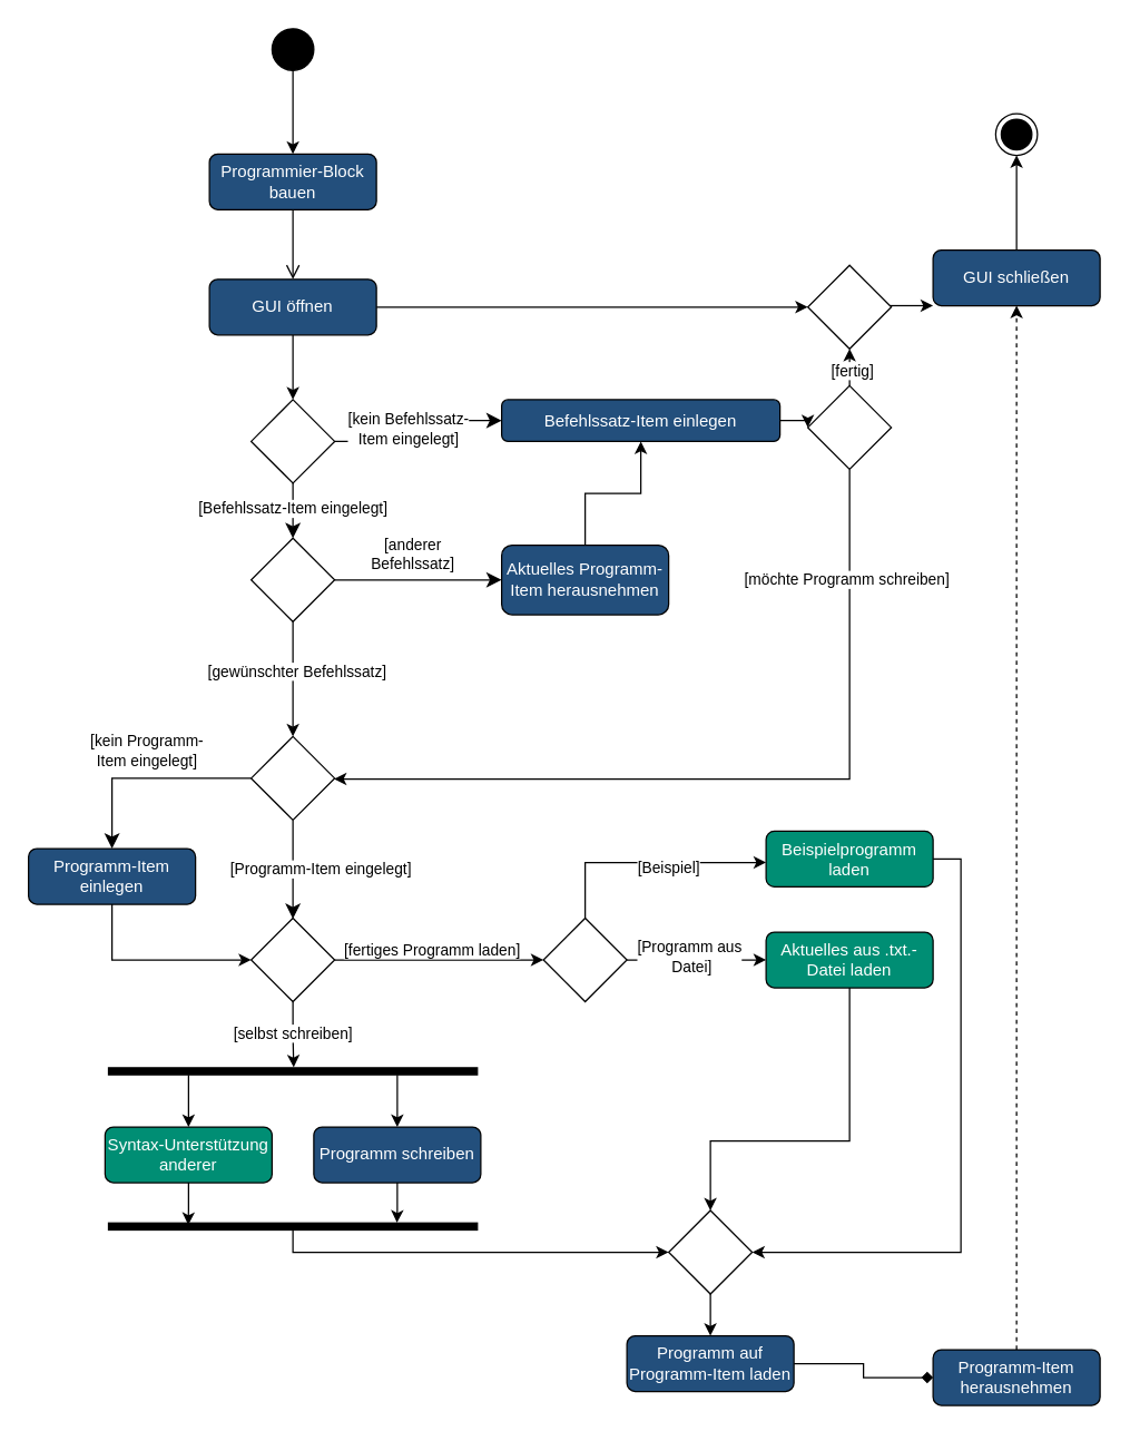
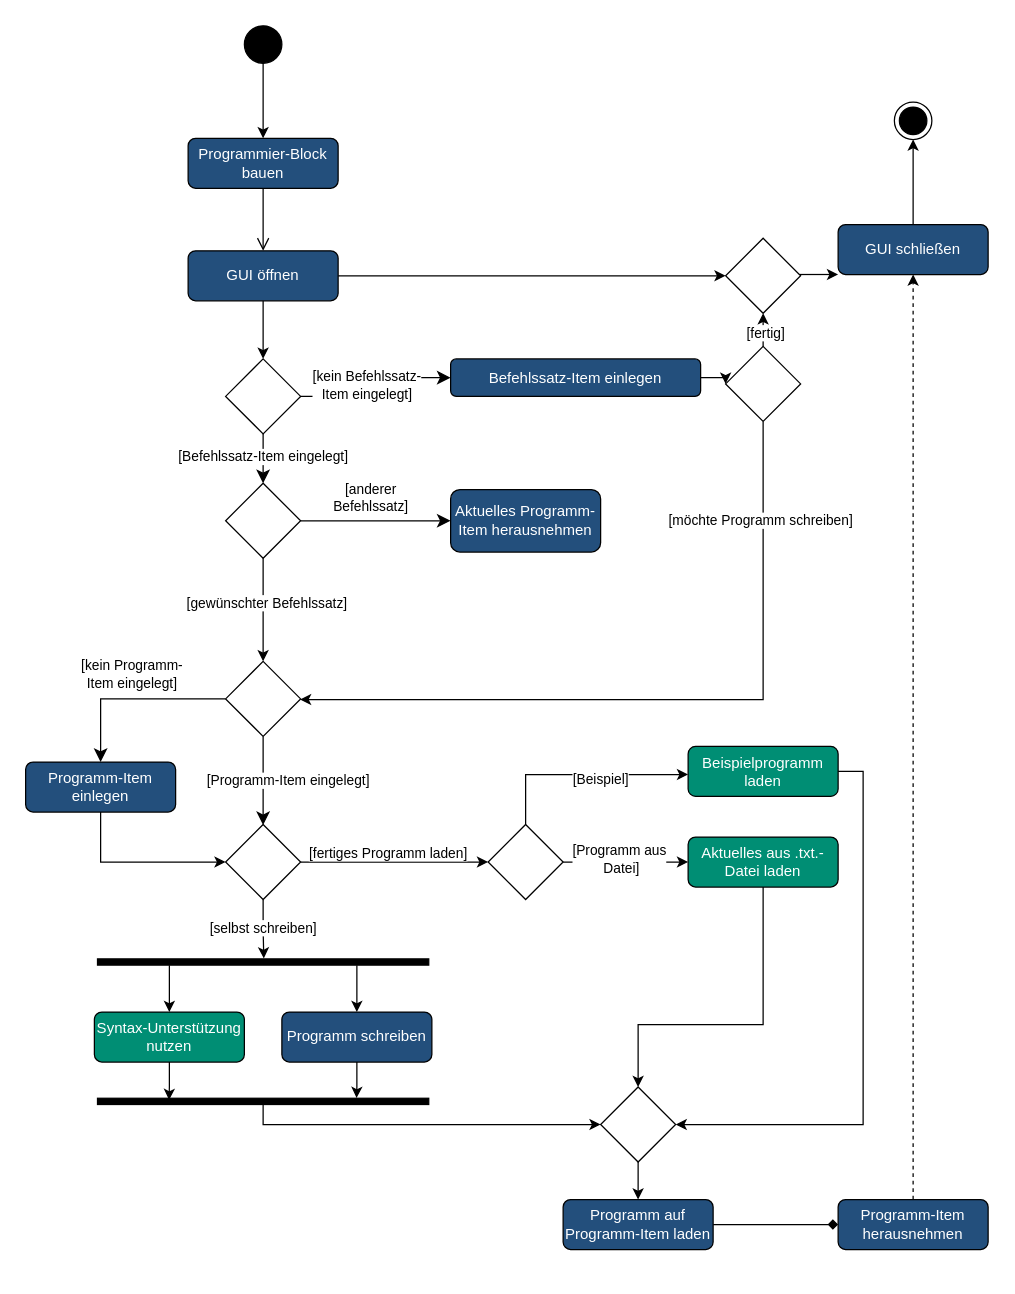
  <mxCell id="0" />
  <mxCell id="1" parent="0" />
  <mxCell id="2" value="" style="rounded=0;html=1;jettySize=auto;orthogonalLoop=1;fontSize=11;endArrow=open;endFill=1;endSize=8;strokeWidth=1;shadow=0;labelBackgroundColor=default;edgeStyle=orthogonalEdgeStyle;" parent="1" source="3" target="14" edge="1"><mxGeometry relative="1" as="geometry"><mxPoint x="210" y="80" as="targetPoint" /></mxGeometry></mxCell>
  <mxCell id="3" value="Programmier-Block bauen" style="rounded=1;whiteSpace=wrap;html=1;fontSize=12;glass=0;strokeWidth=1;shadow=0;fontColor=#ffffff;fillColor=#234f7c;" parent="1" vertex="1"><mxGeometry x="150" y="110" width="120" height="40" as="geometry" /></mxCell>
  <mxCell id="4" style="edgeStyle=orthogonalEdgeStyle;rounded=0;orthogonalLoop=1;jettySize=auto;html=1;" parent="1" source="18" target="25" edge="1"><mxGeometry relative="1" as="geometry"><Array as="points"><mxPoint x="610" y="559" /></Array><mxPoint x="400" y="569" as="targetPoint" /></mxGeometry></mxCell>
  <mxCell id="5" value="[möchte Programm schreiben]" style="edgeLabel;html=1;align=center;verticalAlign=middle;resizable=0;points=[];" vertex="1" connectable="0" parent="4"><mxGeometry x="-0.735" y="-3" relative="1" as="geometry"><mxPoint as="offset" /></mxGeometry></mxCell>
  <mxCell id="6" style="edgeStyle=orthogonalEdgeStyle;rounded=0;orthogonalLoop=1;jettySize=auto;html=1;" parent="1" source="22" target="16" edge="1"><mxGeometry relative="1" as="geometry"><Array as="points"><mxPoint x="610" y="199" /></Array></mxGeometry></mxCell>
  <mxCell id="7" value="Befehlssatz-Item einlegen" style="rounded=1;whiteSpace=wrap;html=1;fontSize=12;glass=0;strokeWidth=1;shadow=0;fontColor=#ffffff;fillColor=#234F7C;" parent="1" vertex="1"><mxGeometry x="360" y="286.5" width="200" height="30" as="geometry" /></mxCell>
- <mxCell id="8" style="edgeStyle=orthogonalEdgeStyle;rounded=0;orthogonalLoop=1;jettySize=auto;html=1;" parent="1" source="9" target="7" edge="1"><mxGeometry relative="1" as="geometry" /></mxCell>
  <mxCell id="9" value="Aktuelles Programm-Item herausnehmen" style="rounded=1;whiteSpace=wrap;html=1;fontSize=12;glass=0;strokeWidth=1;shadow=0;fontColor=#ffffff;fillColor=#234F7C;" parent="1" vertex="1"><mxGeometry x="360" y="391" width="120" height="50" as="geometry" /></mxCell>
  <mxCell id="10" style="edgeStyle=orthogonalEdgeStyle;rounded=0;orthogonalLoop=1;jettySize=auto;html=1;" parent="1" source="11" target="3" edge="1"><mxGeometry relative="1" as="geometry" /></mxCell>
  <mxCell id="11" value="" style="ellipse;fillColor=strokeColor;html=1;" parent="1" vertex="1"><mxGeometry x="195" y="20" width="30" height="30" as="geometry" /></mxCell>
  <mxCell id="12" style="edgeStyle=orthogonalEdgeStyle;rounded=0;orthogonalLoop=1;jettySize=auto;html=1;" parent="1" source="14" target="37" edge="1"><mxGeometry relative="1" as="geometry"><mxPoint x="210" y="264" as="targetPoint" /></mxGeometry></mxCell>
  <mxCell id="13" style="edgeStyle=orthogonalEdgeStyle;rounded=0;orthogonalLoop=1;jettySize=auto;html=1;" parent="1" source="14" target="22" edge="1"><mxGeometry relative="1" as="geometry" /></mxCell>
  <mxCell id="14" value="GUI öffnen" style="rounded=1;whiteSpace=wrap;html=1;fontSize=12;glass=0;strokeWidth=1;shadow=0;fillColor=#234F7C;fontColor=#ffffff;" parent="1" vertex="1"><mxGeometry x="150" y="200" width="120" height="40" as="geometry" /></mxCell>
  <mxCell id="15" style="edgeStyle=orthogonalEdgeStyle;rounded=0;orthogonalLoop=1;jettySize=auto;html=1;" parent="1" source="16" target="19" edge="1"><mxGeometry relative="1" as="geometry" /></mxCell>
  <mxCell id="16" value="GUI schließen" style="rounded=1;whiteSpace=wrap;html=1;fontSize=12;glass=0;strokeWidth=1;shadow=0;fillColor=#234F7C;fontColor=#ffffff;" parent="1" vertex="1"><mxGeometry x="670" y="179" width="120" height="40" as="geometry" /></mxCell>
  <mxCell id="17" value="" style="edgeStyle=orthogonalEdgeStyle;rounded=0;orthogonalLoop=1;jettySize=auto;html=1;" parent="1" source="7" target="18" edge="1"><mxGeometry relative="1" as="geometry"><mxPoint x="480" y="307" as="sourcePoint" /><mxPoint x="210" y="539" as="targetPoint" /><Array as="points" /></mxGeometry></mxCell>
  <mxCell id="18" value="" style="rhombus;whiteSpace=wrap;html=1;shadow=0;fontFamily=Helvetica;fontSize=12;align=center;strokeWidth=1;spacing=6;spacingTop=-4;" parent="1" vertex="1"><mxGeometry x="580" y="276.5" width="60" height="60" as="geometry" /></mxCell>
  <mxCell id="19" value="" style="ellipse;html=1;shape=endState;fillColor=strokeColor;" parent="1" vertex="1"><mxGeometry x="715" y="81" width="30" height="30" as="geometry" /></mxCell>
  <mxCell id="20" value="" style="edgeStyle=orthogonalEdgeStyle;rounded=0;orthogonalLoop=1;jettySize=auto;html=1;" parent="1" source="18" target="22" edge="1"><mxGeometry relative="1" as="geometry"><mxPoint x="610" y="277" as="sourcePoint" /><mxPoint x="670" y="199" as="targetPoint" /><Array as="points" /></mxGeometry></mxCell>
  <mxCell id="21" value="[fertig]" style="edgeLabel;html=1;align=center;verticalAlign=middle;resizable=0;points=[];" vertex="1" connectable="0" parent="20"><mxGeometry x="0.432" y="-1" relative="1" as="geometry"><mxPoint as="offset" /></mxGeometry></mxCell>
  <mxCell id="22" value="" style="rhombus;whiteSpace=wrap;html=1;shadow=0;fontFamily=Helvetica;fontSize=12;align=center;strokeWidth=1;spacing=6;spacingTop=-4;" parent="1" vertex="1"><mxGeometry x="580" y="190" width="60" height="60" as="geometry" /></mxCell>
  <mxCell id="23" value="[Programm-Item eingelegt]" style="rounded=0;html=1;jettySize=auto;orthogonalLoop=1;fontSize=11;endArrow=classic;endFill=1;endSize=8;strokeWidth=1;shadow=0;labelBackgroundColor=default;edgeStyle=orthogonalEdgeStyle;" parent="1" source="25" edge="1"><mxGeometry y="20" relative="1" as="geometry"><mxPoint as="offset" /><mxPoint x="210" y="659.5" as="targetPoint" /></mxGeometry></mxCell>
  <mxCell id="24" value="[kein Programm-&lt;br&gt;Item eingelegt]" style="edgeStyle=orthogonalEdgeStyle;rounded=0;html=1;jettySize=auto;orthogonalLoop=1;fontSize=11;endArrow=classic;endFill=1;endSize=8;strokeWidth=1;shadow=0;labelBackgroundColor=default;" parent="1" source="25" target="27" edge="1"><mxGeometry y="-20" relative="1" as="geometry"><mxPoint as="offset" /><mxPoint x="282" y="571.5" as="sourcePoint" /><mxPoint x="130" y="689" as="targetPoint" /><Array as="points" /></mxGeometry></mxCell>
  <mxCell id="25" value="" style="rhombus;whiteSpace=wrap;html=1;shadow=0;fontFamily=Helvetica;fontSize=12;align=center;strokeWidth=1;spacing=6;spacingTop=-4;" parent="1" vertex="1"><mxGeometry x="180" y="528.5" width="60" height="60" as="geometry" /></mxCell>
  <mxCell id="26" style="edgeStyle=orthogonalEdgeStyle;rounded=0;orthogonalLoop=1;jettySize=auto;html=1;" parent="1" source="27" target="34" edge="1"><mxGeometry relative="1" as="geometry"><mxPoint x="10" y="639" as="targetPoint" /><Array as="points"><mxPoint x="80" y="689" /></Array></mxGeometry></mxCell>
  <mxCell id="27" value="Programm-Item einlegen" style="rounded=1;whiteSpace=wrap;html=1;fontSize=12;glass=0;strokeWidth=1;shadow=0;fontColor=#ffffff;fillColor=#234F7C;" parent="1" vertex="1"><mxGeometry x="20" y="609" width="120" height="40" as="geometry" /></mxCell>
- <mxCell id="28" value="Syntax-Unterstützung anderer" style="rounded=1;whiteSpace=wrap;html=1;fontSize=12;glass=0;strokeWidth=1;shadow=0;fontColor=#ffffff;fillColor=#008e74;" parent="1" vertex="1"><mxGeometry x="75" y="809" width="120" height="40" as="geometry" /></mxCell>
+ <mxCell id="28" value="Syntax-Unterstützung nutzen" style="rounded=1;whiteSpace=wrap;html=1;fontSize=12;glass=0;strokeWidth=1;shadow=0;fontColor=#ffffff;fillColor=#008e74;" parent="1" vertex="1"><mxGeometry x="75" y="809" width="120" height="40" as="geometry" /></mxCell>
  <mxCell id="29" style="edgeStyle=orthogonalEdgeStyle;rounded=0;orthogonalLoop=1;jettySize=auto;html=1;" parent="1" source="63" target="61" edge="1"><mxGeometry relative="1" as="geometry"><Array as="points"><mxPoint x="610" y="819" /><mxPoint x="510" y="819" /></Array></mxGeometry></mxCell>
  <mxCell id="30" value="Beispielprogramm laden" style="rounded=1;whiteSpace=wrap;html=1;fontSize=12;glass=0;strokeWidth=1;shadow=0;fontColor=#ffffff;fillColor=#008e74;" parent="1" vertex="1"><mxGeometry x="550" y="596.5" width="120" height="40" as="geometry" /></mxCell>
  <mxCell id="31" value="Programm schreiben" style="rounded=1;whiteSpace=wrap;html=1;fontSize=12;glass=0;strokeWidth=1;shadow=0;fontColor=#ffffff;fillColor=#234F7C;" parent="1" vertex="1"><mxGeometry x="225" y="809" width="120" height="40" as="geometry" /></mxCell>
  <mxCell id="32" style="edgeStyle=orthogonalEdgeStyle;rounded=0;orthogonalLoop=1;jettySize=auto;html=1;entryX=-0.073;entryY=0.498;entryDx=0;entryDy=0;entryPerimeter=0;" parent="1" source="34" target="44" edge="1"><mxGeometry relative="1" as="geometry"><mxPoint x="210" y="759" as="targetPoint" /></mxGeometry></mxCell>
  <mxCell id="33" value="[selbst schreiben]" style="edgeLabel;html=1;align=center;verticalAlign=middle;resizable=0;points=[];" vertex="1" connectable="0" parent="32"><mxGeometry x="-0.068" y="-1" relative="1" as="geometry"><mxPoint as="offset" /></mxGeometry></mxCell>
  <mxCell id="34" value="" style="rhombus;whiteSpace=wrap;html=1;shadow=0;fontFamily=Helvetica;fontSize=12;align=center;strokeWidth=1;spacing=6;spacingTop=-4;" parent="1" vertex="1"><mxGeometry x="180" y="659" width="60" height="60" as="geometry" /></mxCell>
  <mxCell id="35" value="[Befehlssatz-Item eingelegt]" style="rounded=0;html=1;jettySize=auto;orthogonalLoop=1;fontSize=11;endArrow=classic;endFill=1;endSize=8;strokeWidth=1;shadow=0;labelBackgroundColor=default;edgeStyle=orthogonalEdgeStyle;" parent="1" source="37" target="41" edge="1"><mxGeometry x="-0.121" relative="1" as="geometry"><mxPoint as="offset" /></mxGeometry></mxCell>
  <mxCell id="36" value="[kein Befehlssatz-&lt;br&gt;Item eingelegt]" style="edgeStyle=orthogonalEdgeStyle;rounded=0;html=1;jettySize=auto;orthogonalLoop=1;fontSize=11;endArrow=classic;endFill=1;endSize=8;strokeWidth=1;shadow=0;labelBackgroundColor=default;" parent="1" source="37" target="7" edge="1"><mxGeometry x="-0.222" y="9" relative="1" as="geometry"><mxPoint as="offset" /><mxPoint x="282" y="298" as="sourcePoint" /><mxPoint x="360" y="298.5" as="targetPoint" /></mxGeometry></mxCell>
  <mxCell id="37" value="" style="rhombus;whiteSpace=wrap;html=1;shadow=0;fontFamily=Helvetica;fontSize=12;align=center;strokeWidth=1;spacing=6;spacingTop=-4;" parent="1" vertex="1"><mxGeometry x="180" y="286.5" width="60" height="60" as="geometry" /></mxCell>
  <mxCell id="38" value="[anderer &lt;br&gt;Befehlssatz]" style="rounded=0;html=1;jettySize=auto;orthogonalLoop=1;fontSize=11;endArrow=classic;endFill=1;endSize=8;strokeWidth=1;shadow=0;labelBackgroundColor=default;edgeStyle=orthogonalEdgeStyle;" parent="1" source="41" target="9" edge="1"><mxGeometry x="-0.067" y="18" relative="1" as="geometry"><mxPoint as="offset" /><mxPoint x="360" y="428.5" as="targetPoint" /></mxGeometry></mxCell>
  <mxCell id="39" style="edgeStyle=orthogonalEdgeStyle;rounded=0;orthogonalLoop=1;jettySize=auto;html=1;" parent="1" source="41" target="25" edge="1"><mxGeometry relative="1" as="geometry"><mxPoint x="210" y="521.5" as="targetPoint" /></mxGeometry></mxCell>
  <mxCell id="40" value="[gewünschter Befehlssatz]" style="edgeLabel;html=1;align=center;verticalAlign=middle;resizable=0;points=[];" parent="39" vertex="1" connectable="0"><mxGeometry x="-0.147" y="2" relative="1" as="geometry"><mxPoint as="offset" /></mxGeometry></mxCell>
  <mxCell id="41" value="" style="rhombus;whiteSpace=wrap;html=1;shadow=0;fontFamily=Helvetica;fontSize=12;align=center;strokeWidth=1;spacing=6;spacingTop=-4;" parent="1" vertex="1"><mxGeometry x="180" y="386" width="60" height="60" as="geometry" /></mxCell>
  <mxCell id="42" style="edgeStyle=orthogonalEdgeStyle;rounded=0;orthogonalLoop=1;jettySize=auto;html=1;" parent="1" source="44" target="28" edge="1"><mxGeometry relative="1" as="geometry"><Array as="points"><mxPoint x="135" y="789" /><mxPoint x="135" y="789" /></Array></mxGeometry></mxCell>
  <mxCell id="43" style="edgeStyle=orthogonalEdgeStyle;rounded=0;orthogonalLoop=1;jettySize=auto;html=1;" parent="1" source="44" target="31" edge="1"><mxGeometry relative="1" as="geometry"><Array as="points"><mxPoint x="285" y="789" /><mxPoint x="285" y="789" /></Array></mxGeometry></mxCell>
  <mxCell id="44" value="" style="html=1;points=[];perimeter=orthogonalPerimeter;fillColor=strokeColor;rotation=90;" parent="1" vertex="1"><mxGeometry x="207.5" y="636.5" width="5" height="265" as="geometry" /></mxCell>
  <mxCell id="45" style="edgeStyle=orthogonalEdgeStyle;rounded=0;orthogonalLoop=1;jettySize=auto;html=1;exitX=0.632;exitY=0.491;exitDx=0;exitDy=0;exitPerimeter=0;" edge="1" parent="1" source="46" target="61"><mxGeometry relative="1" as="geometry"><Array as="points"><mxPoint x="210" y="881" /><mxPoint x="210" y="899" /></Array></mxGeometry></mxCell>
  <mxCell id="46" value="" style="html=1;points=[];perimeter=orthogonalPerimeter;fillColor=strokeColor;rotation=90;" parent="1" vertex="1"><mxGeometry x="207.5" y="748" width="5" height="265" as="geometry" /></mxCell>
  <mxCell id="47" style="edgeStyle=orthogonalEdgeStyle;rounded=0;orthogonalLoop=1;jettySize=auto;html=1;entryX=0.273;entryY=0.784;entryDx=0;entryDy=0;entryPerimeter=0;" parent="1" source="28" target="46" edge="1"><mxGeometry relative="1" as="geometry" /></mxCell>
  <mxCell id="48" style="edgeStyle=orthogonalEdgeStyle;rounded=0;orthogonalLoop=1;jettySize=auto;html=1;entryX=-0.053;entryY=0.218;entryDx=0;entryDy=0;entryPerimeter=0;" parent="1" source="31" target="46" edge="1"><mxGeometry relative="1" as="geometry" /></mxCell>
  <mxCell id="49" style="edgeStyle=orthogonalEdgeStyle;rounded=0;orthogonalLoop=1;jettySize=auto;html=1;endArrow=diamond;" edge="1" parent="1" source="50" target="52"><mxGeometry relative="1" as="geometry" /></mxCell>
  <mxCell id="50" value="Programm auf Programm-Item laden" style="rounded=1;whiteSpace=wrap;html=1;fontSize=12;glass=0;strokeWidth=1;shadow=0;fontColor=#ffffff;fillColor=#234F7C;" parent="1" vertex="1"><mxGeometry x="450" y="959" width="120" height="40" as="geometry" /></mxCell>
  <mxCell id="51" style="edgeStyle=orthogonalEdgeStyle;rounded=0;orthogonalLoop=1;jettySize=auto;html=1;dashed=1;" parent="1" source="52" target="16" edge="1"><mxGeometry relative="1" as="geometry" /></mxCell>
- <mxCell id="52" value="Programm-Item herausnehmen" style="rounded=1;whiteSpace=wrap;html=1;fontSize=12;glass=0;strokeWidth=1;shadow=0;fontColor=#ffffff;fillColor=#234F7C;" parent="1" vertex="1"><mxGeometry x="670" y="969" width="120" height="40" as="geometry" /></mxCell>
+ <mxCell id="52" value="Programm-Item herausnehmen" style="rounded=1;whiteSpace=wrap;html=1;fontSize=12;glass=0;strokeWidth=1;shadow=0;fontColor=#ffffff;fillColor=#234F7C;" parent="1" vertex="1"><mxGeometry x="670" y="959" width="120" height="40" as="geometry" /></mxCell>
  <mxCell id="53" style="edgeStyle=orthogonalEdgeStyle;rounded=0;orthogonalLoop=1;jettySize=auto;html=1;" parent="1" source="57" target="30" edge="1"><mxGeometry relative="1" as="geometry"><Array as="points"><mxPoint x="420" y="619" /></Array></mxGeometry></mxCell>
  <mxCell id="54" value="[Beispiel]" style="edgeLabel;html=1;align=center;verticalAlign=middle;resizable=0;points=[];" vertex="1" connectable="0" parent="53"><mxGeometry x="0.165" y="-3" relative="1" as="geometry"><mxPoint as="offset" /></mxGeometry></mxCell>
  <mxCell id="55" style="edgeStyle=orthogonalEdgeStyle;rounded=0;orthogonalLoop=1;jettySize=auto;html=1;" parent="1" source="57" target="63" edge="1"><mxGeometry relative="1" as="geometry" /></mxCell>
  <mxCell id="56" value="[Programm aus&lt;br&gt;&amp;nbsp;Datei]" style="edgeLabel;html=1;align=center;verticalAlign=middle;resizable=0;points=[];" vertex="1" connectable="0" parent="55"><mxGeometry x="-0.12" y="3" relative="1" as="geometry"><mxPoint as="offset" /></mxGeometry></mxCell>
  <mxCell id="57" value="" style="rhombus;whiteSpace=wrap;html=1;shadow=0;fontFamily=Helvetica;fontSize=12;align=center;strokeWidth=1;spacing=6;spacingTop=-4;" parent="1" vertex="1"><mxGeometry x="390" y="659" width="60" height="60" as="geometry" /></mxCell>
  <mxCell id="58" style="edgeStyle=orthogonalEdgeStyle;rounded=0;orthogonalLoop=1;jettySize=auto;html=1;" parent="1" source="34" target="57" edge="1"><mxGeometry relative="1" as="geometry" /></mxCell>
  <mxCell id="59" value="[fertiges Programm laden]" style="edgeLabel;html=1;align=center;verticalAlign=middle;resizable=0;points=[];" vertex="1" connectable="0" parent="58"><mxGeometry x="-0.08" y="8" relative="1" as="geometry"><mxPoint as="offset" /></mxGeometry></mxCell>
  <mxCell id="60" style="edgeStyle=orthogonalEdgeStyle;rounded=0;orthogonalLoop=1;jettySize=auto;html=1;" edge="1" parent="1" source="61" target="50"><mxGeometry relative="1" as="geometry" /></mxCell>
  <mxCell id="61" value="" style="rhombus;whiteSpace=wrap;html=1;shadow=0;fontFamily=Helvetica;fontSize=12;align=center;strokeWidth=1;spacing=6;spacingTop=-4;" parent="1" vertex="1"><mxGeometry x="480" y="869" width="60" height="60" as="geometry" /></mxCell>
  <mxCell id="62" value="" style="edgeStyle=orthogonalEdgeStyle;rounded=0;orthogonalLoop=1;jettySize=auto;html=1;" edge="1" parent="1" source="30" target="61"><mxGeometry relative="1" as="geometry"><mxPoint x="610" y="637" as="sourcePoint" /><mxPoint x="710" y="769" as="targetPoint" /><Array as="points"><mxPoint x="690" y="617" /><mxPoint x="690" y="899" /></Array></mxGeometry></mxCell>
  <mxCell id="63" value="Aktuelles aus .txt.-Datei laden" style="rounded=1;whiteSpace=wrap;html=1;fontSize=12;glass=0;strokeWidth=1;shadow=0;fontColor=#ffffff;fillColor=#008e74;" parent="1" vertex="1"><mxGeometry x="550" y="669" width="120" height="40" as="geometry" /></mxCell>
